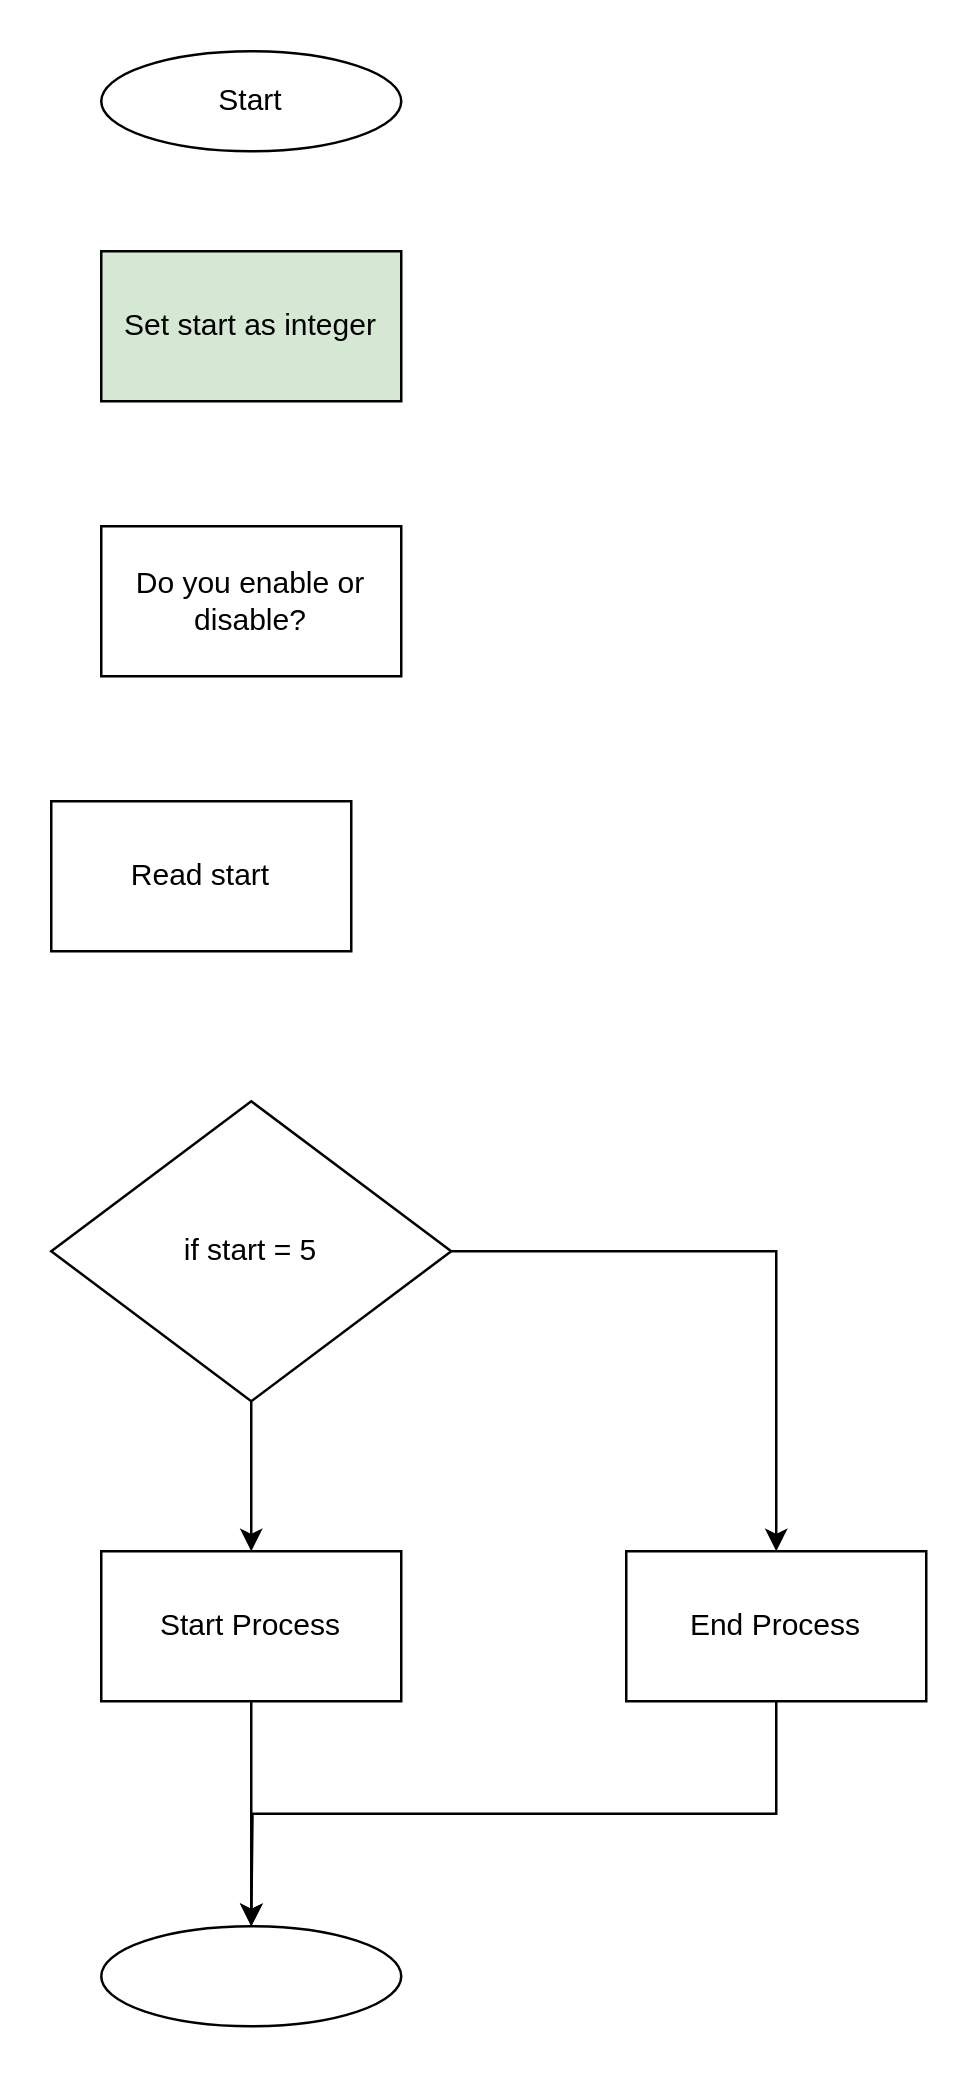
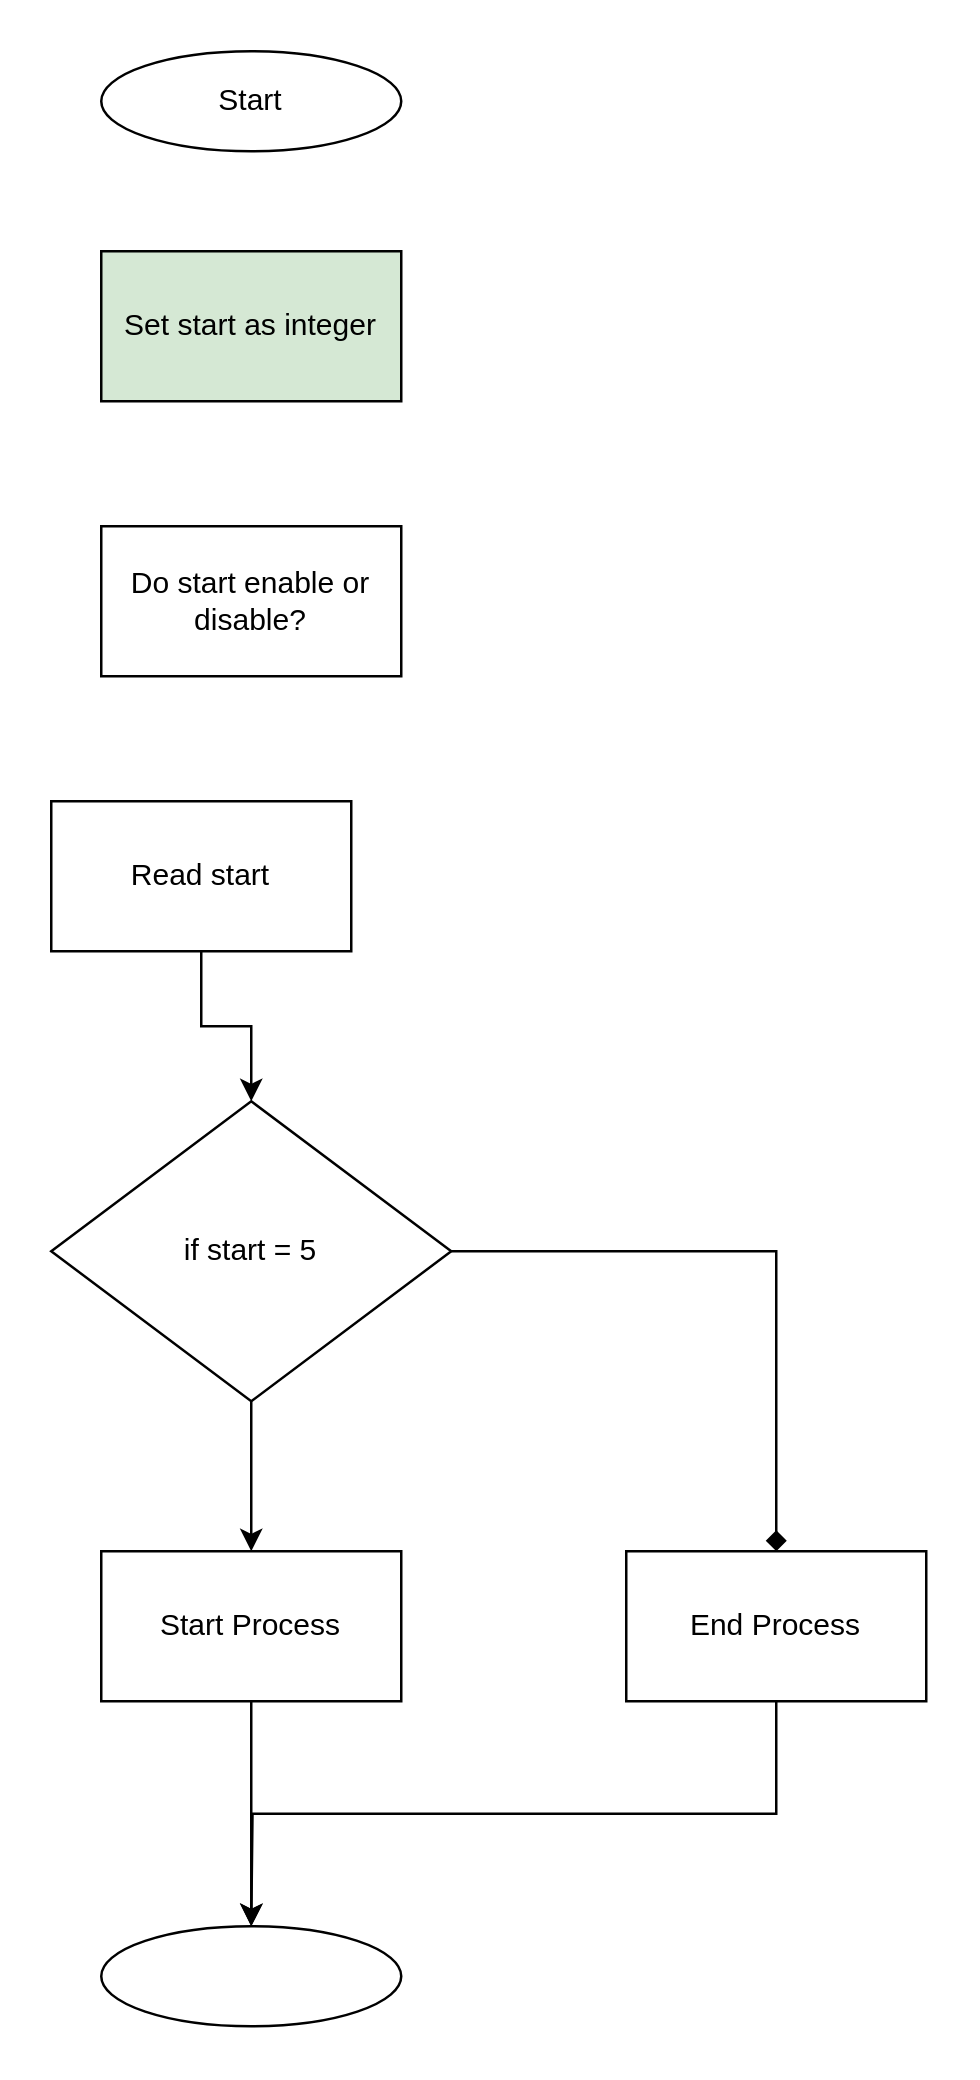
  <mxCell id="0" />
  <mxCell id="1" parent="0" />
  <mxCell id="2" value="Start" style="ellipse;whiteSpace=wrap;html=1;" vertex="1" parent="1"><mxGeometry x="40" y="20" width="120" height="40" as="geometry" /></mxCell>
- <mxCell id="3" value="Do you enable or disable?" style="rounded=0;whiteSpace=wrap;html=1;" vertex="1" parent="1"><mxGeometry x="40" y="210" width="120" height="60" as="geometry" /></mxCell>
+ <mxCell id="3" value="Do start enable or disable?" style="rounded=0;whiteSpace=wrap;html=1;" vertex="1" parent="1"><mxGeometry x="40" y="210" width="120" height="60" as="geometry" /></mxCell>
  <mxCell id="4" value="Set start as integer" style="rounded=0;whiteSpace=wrap;html=1;fillColor=#d5e8d4;" vertex="1" parent="1"><mxGeometry x="40" y="100" width="120" height="60" as="geometry" /></mxCell>
+ <mxCell id="5" style="edgeStyle=orthogonalEdgeStyle;rounded=0;orthogonalLoop=1;jettySize=auto;html=1;exitX=0.5;exitY=1;exitDx=0;exitDy=0;entryX=0.5;entryY=0;entryDx=0;entryDy=0;" edge="1" parent="1" source="6" target="9"><mxGeometry relative="1" as="geometry" /></mxCell>
  <mxCell id="6" value="Read start" style="rounded=0;whiteSpace=wrap;html=1;" vertex="1" parent="1"><mxGeometry x="20" y="320" width="120" height="60" as="geometry" /></mxCell>
  <mxCell id="7" style="edgeStyle=orthogonalEdgeStyle;rounded=0;orthogonalLoop=1;jettySize=auto;html=1;exitX=0.5;exitY=1;exitDx=0;exitDy=0;" edge="1" parent="1" source="9" target="11"><mxGeometry relative="1" as="geometry" /></mxCell>
- <mxCell id="8" style="edgeStyle=orthogonalEdgeStyle;rounded=0;orthogonalLoop=1;jettySize=auto;html=1;exitX=1;exitY=0.5;exitDx=0;exitDy=0;entryX=0.5;entryY=0;entryDx=0;entryDy=0;" edge="1" parent="1" source="9" target="13"><mxGeometry relative="1" as="geometry" /></mxCell>
+ <mxCell id="8" style="edgeStyle=orthogonalEdgeStyle;rounded=0;orthogonalLoop=1;jettySize=auto;html=1;exitX=1;exitY=0.5;exitDx=0;exitDy=0;entryX=0.5;entryY=0;entryDx=0;entryDy=0;endArrow=diamond;" edge="1" parent="1" source="9" target="13"><mxGeometry relative="1" as="geometry" /></mxCell>
  <mxCell id="9" value="if start = 5" style="rhombus;whiteSpace=wrap;html=1;" vertex="1" parent="1"><mxGeometry x="20" y="440" width="160" height="120" as="geometry" /></mxCell>
  <mxCell id="10" style="edgeStyle=orthogonalEdgeStyle;rounded=0;orthogonalLoop=1;jettySize=auto;html=1;exitX=0.5;exitY=1;exitDx=0;exitDy=0;entryX=0.5;entryY=0;entryDx=0;entryDy=0;" edge="1" parent="1" source="11" target="14"><mxGeometry relative="1" as="geometry" /></mxCell>
  <mxCell id="11" value="Start Process" style="rounded=0;whiteSpace=wrap;html=1;" vertex="1" parent="1"><mxGeometry x="40" y="620" width="120" height="60" as="geometry" /></mxCell>
  <mxCell id="12" style="edgeStyle=orthogonalEdgeStyle;rounded=0;orthogonalLoop=1;jettySize=auto;html=1;exitX=0.5;exitY=1;exitDx=0;exitDy=0;" edge="1" parent="1" source="13"><mxGeometry relative="1" as="geometry"><mxPoint x="100" y="770" as="targetPoint" /></mxGeometry></mxCell>
  <mxCell id="13" value="End Process" style="rounded=0;whiteSpace=wrap;html=1;" vertex="1" parent="1"><mxGeometry x="250" y="620" width="120" height="60" as="geometry" /></mxCell>
  <mxCell id="14" value="" style="ellipse;whiteSpace=wrap;html=1;" vertex="1" parent="1"><mxGeometry x="40" y="770" width="120" height="40" as="geometry" /></mxCell>
  <mxCell id="15" style="edgeStyle=orthogonalEdgeStyle;rounded=0;orthogonalLoop=1;jettySize=auto;html=1;exitX=0.5;exitY=1;exitDx=0;exitDy=0;" edge="1" parent="1" source="9" target="9"><mxGeometry relative="1" as="geometry" /></mxCell>
